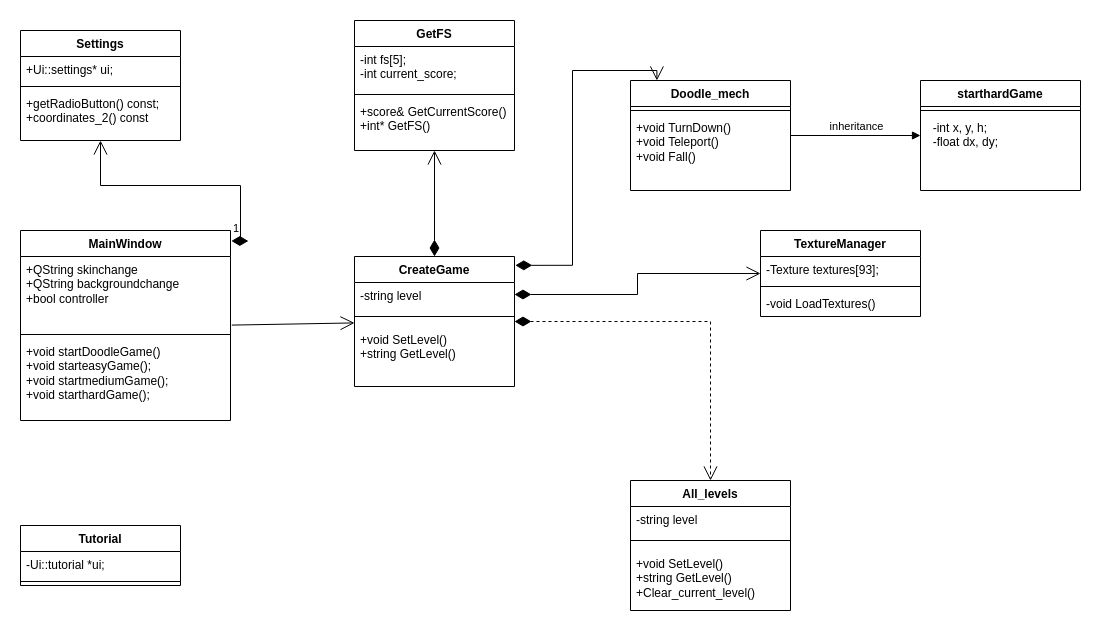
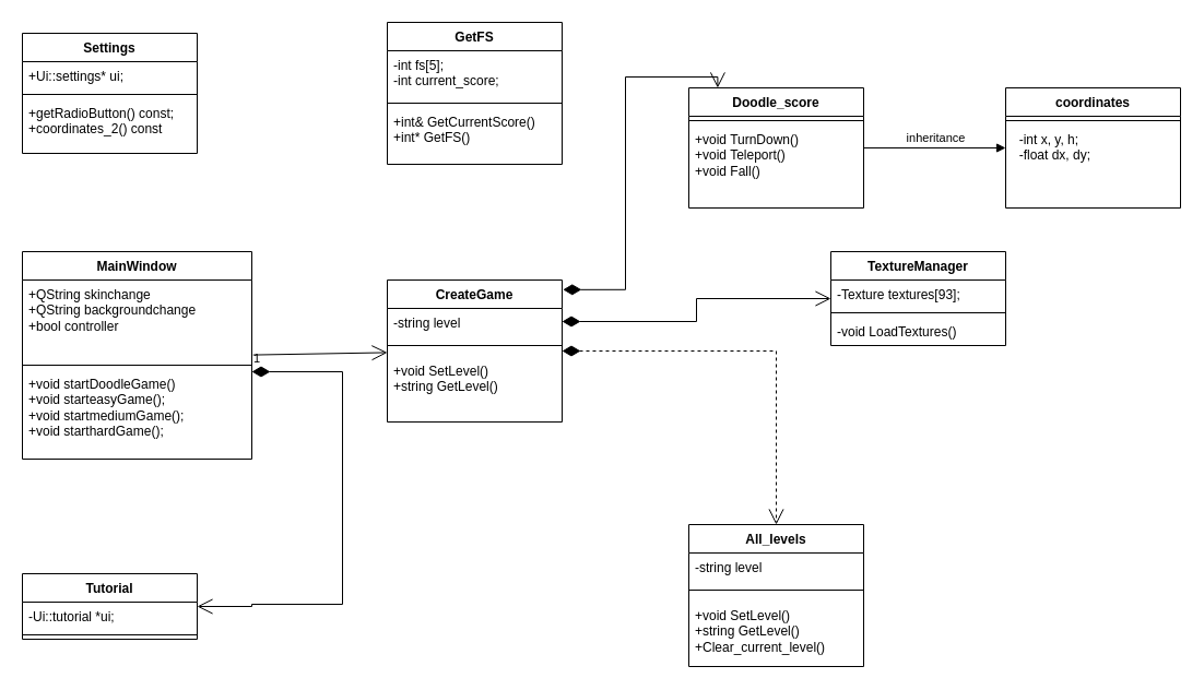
  <mxCell id="0" />
  <mxCell id="1" parent="0" />
  <mxCell id="2" value="Tutorial" style="swimlane;fontStyle=1;align=center;verticalAlign=top;childLayout=stackLayout;horizontal=1;startSize=26;horizontalStack=0;resizeParent=1;resizeParentMax=0;resizeLast=0;collapsible=1;marginBottom=0;whiteSpace=wrap;html=1;" parent="1" vertex="1"><mxGeometry y="525" width="160" height="60" as="geometry" x="20" /></mxCell>
  <mxCell id="3" value="-Ui::tutorial *ui;" style="text;strokeColor=none;fillColor=none;align=left;verticalAlign=top;spacingLeft=4;spacingRight=4;overflow=hidden;rotatable=0;points=[[0,0.5],[1,0.5]];portConstraint=eastwest;whiteSpace=wrap;html=1;" parent="2" vertex="1"><mxGeometry y="26" width="160" height="26" as="geometry" /></mxCell>
  <mxCell id="4" value="" style="line;strokeWidth=1;fillColor=none;align=left;verticalAlign=middle;spacingTop=-1;spacingLeft=3;spacingRight=3;rotatable=0;labelPosition=right;points=[];portConstraint=eastwest;strokeColor=inherit;" parent="2" vertex="1"><mxGeometry y="52" width="160" height="8" as="geometry" /></mxCell>
  <mxCell id="5" value="MainWindow" style="swimlane;fontStyle=1;align=center;verticalAlign=top;childLayout=stackLayout;horizontal=1;startSize=26;horizontalStack=0;resizeParent=1;resizeParentMax=0;resizeLast=0;collapsible=1;marginBottom=0;whiteSpace=wrap;html=1;" parent="1" vertex="1"><mxGeometry y="230" width="210" height="190" as="geometry" x="20"><mxRectangle x="174" y="210" width="110" height="30" as="alternateBounds" /></mxGeometry></mxCell>
  <mxCell id="6" value="+QString skinchange&lt;br&gt;+QString backgroundchange&lt;br&gt;+bool controller" style="text;strokeColor=none;fillColor=none;align=left;verticalAlign=top;spacingLeft=4;spacingRight=4;overflow=hidden;rotatable=0;points=[[0,0.5],[1,0.5]];portConstraint=eastwest;whiteSpace=wrap;html=1;" parent="5" vertex="1"><mxGeometry y="26" width="210" height="74" as="geometry" /></mxCell>
  <mxCell id="7" value="" style="line;strokeWidth=1;fillColor=none;align=left;verticalAlign=middle;spacingTop=-1;spacingLeft=3;spacingRight=3;rotatable=0;labelPosition=right;points=[];portConstraint=eastwest;strokeColor=inherit;" parent="5" vertex="1"><mxGeometry y="100" width="210" height="8" as="geometry" /></mxCell>
  <mxCell id="8" value="+void startDoodleGame()&lt;br&gt;+void starteasyGame();&lt;div&gt;+void startmediumGame();&lt;/div&gt;&lt;div&gt;+void starthardGame();&lt;/div&gt;" style="text;strokeColor=none;fillColor=none;align=left;verticalAlign=top;spacingLeft=4;spacingRight=4;overflow=hidden;rotatable=0;points=[[0,0.5],[1,0.5]];portConstraint=eastwest;whiteSpace=wrap;html=1;" parent="5" vertex="1"><mxGeometry y="108" width="210" height="82" as="geometry" /></mxCell>
  <mxCell id="9" value="Settings&lt;div&gt;&lt;br/&gt;&lt;/div&gt;" style="swimlane;fontStyle=1;align=center;verticalAlign=top;childLayout=stackLayout;horizontal=1;startSize=26;horizontalStack=0;resizeParent=1;resizeParentMax=0;resizeLast=0;collapsible=1;marginBottom=0;whiteSpace=wrap;html=1;" parent="1" vertex="1"><mxGeometry y="30" width="160" height="110" as="geometry" x="20" /></mxCell>
  <mxCell id="10" value="+Ui::settings* ui;" style="text;strokeColor=none;fillColor=none;align=left;verticalAlign=top;spacingLeft=4;spacingRight=4;overflow=hidden;rotatable=0;points=[[0,0.5],[1,0.5]];portConstraint=eastwest;whiteSpace=wrap;html=1;" parent="9" vertex="1"><mxGeometry y="26" width="160" height="26" as="geometry" /></mxCell>
  <mxCell id="11" value="" style="line;strokeWidth=1;fillColor=none;align=left;verticalAlign=middle;spacingTop=-1;spacingLeft=3;spacingRight=3;rotatable=0;labelPosition=right;points=[];portConstraint=eastwest;strokeColor=inherit;" parent="9" vertex="1"><mxGeometry y="52" width="160" height="8" as="geometry" /></mxCell>
  <mxCell id="12" value="+getRadioButton() const;&lt;br&gt;+coordinates_2() const" style="text;strokeColor=none;fillColor=none;align=left;verticalAlign=top;spacingLeft=4;spacingRight=4;overflow=hidden;rotatable=0;points=[[0,0.5],[1,0.5]];portConstraint=eastwest;whiteSpace=wrap;html=1;" parent="9" vertex="1"><mxGeometry y="60" width="160" height="50" as="geometry" /></mxCell>
  <mxCell id="13" value="GetFS" style="swimlane;fontStyle=1;align=center;verticalAlign=top;childLayout=stackLayout;horizontal=1;startSize=26;horizontalStack=0;resizeParent=1;resizeParentMax=0;resizeLast=0;collapsible=1;marginBottom=0;whiteSpace=wrap;html=1;" parent="1" vertex="1"><mxGeometry x="354" y="20" width="160" height="130" as="geometry" /></mxCell>
  <mxCell id="14" value="-int fs[5];&lt;br&gt;-int current_score;" style="text;strokeColor=none;fillColor=none;align=left;verticalAlign=top;spacingLeft=4;spacingRight=4;overflow=hidden;rotatable=0;points=[[0,0.5],[1,0.5]];portConstraint=eastwest;whiteSpace=wrap;html=1;" parent="13" vertex="1"><mxGeometry y="26" width="160" height="44" as="geometry" /></mxCell>
  <mxCell id="15" value="" style="line;strokeWidth=1;fillColor=none;align=left;verticalAlign=middle;spacingTop=-1;spacingLeft=3;spacingRight=3;rotatable=0;labelPosition=right;points=[];portConstraint=eastwest;strokeColor=inherit;" parent="13" vertex="1"><mxGeometry y="70" width="160" height="8" as="geometry" /></mxCell>
- <mxCell id="16" value="+score&amp;amp; GetCurrentScore()&lt;br&gt;+int* GetFS()" style="text;strokeColor=none;fillColor=none;align=left;verticalAlign=top;spacingLeft=4;spacingRight=4;overflow=hidden;rotatable=0;points=[[0,0.5],[1,0.5]];portConstraint=eastwest;whiteSpace=wrap;html=1;" parent="13" vertex="1"><mxGeometry y="78" width="160" height="52" as="geometry" /></mxCell>
+ <mxCell id="16" value="+int&amp;amp; GetCurrentScore()&lt;br&gt;+int* GetFS()" style="text;strokeColor=none;fillColor=none;align=left;verticalAlign=top;spacingLeft=4;spacingRight=4;overflow=hidden;rotatable=0;points=[[0,0.5],[1,0.5]];portConstraint=eastwest;whiteSpace=wrap;html=1;" parent="13" vertex="1"><mxGeometry y="78" width="160" height="52" as="geometry" /></mxCell>
  <mxCell id="17" value="All_levels" style="swimlane;fontStyle=1;align=center;verticalAlign=top;childLayout=stackLayout;horizontal=1;startSize=26;horizontalStack=0;resizeParent=1;resizeParentMax=0;resizeLast=0;collapsible=1;marginBottom=0;whiteSpace=wrap;html=1;" parent="1" vertex="1"><mxGeometry x="630" y="480" width="160" height="130" as="geometry" /></mxCell>
  <mxCell id="18" value="-string level" style="text;strokeColor=none;fillColor=none;align=left;verticalAlign=top;spacingLeft=4;spacingRight=4;overflow=hidden;rotatable=0;points=[[0,0.5],[1,0.5]];portConstraint=eastwest;whiteSpace=wrap;html=1;" parent="17" vertex="1"><mxGeometry y="26" width="160" height="24" as="geometry" /></mxCell>
  <mxCell id="19" value="" style="line;strokeWidth=1;fillColor=none;align=left;verticalAlign=middle;spacingTop=-1;spacingLeft=3;spacingRight=3;rotatable=0;labelPosition=right;points=[];portConstraint=eastwest;strokeColor=inherit;" parent="17" vertex="1"><mxGeometry y="50" width="160" height="20" as="geometry" /></mxCell>
  <mxCell id="20" value="+void SetLevel()&lt;br style=&quot;border-color: var(--border-color);&quot;&gt;+string GetLevel()&lt;br&gt;+Clear_current_level()" style="text;strokeColor=none;fillColor=none;align=left;verticalAlign=top;spacingLeft=4;spacingRight=4;overflow=hidden;rotatable=0;points=[[0,0.5],[1,0.5]];portConstraint=eastwest;whiteSpace=wrap;html=1;" parent="17" vertex="1"><mxGeometry y="70" width="160" height="60" as="geometry" /></mxCell>
  <mxCell id="21" value="TextureManager" style="swimlane;fontStyle=1;align=center;verticalAlign=top;childLayout=stackLayout;horizontal=1;startSize=26;horizontalStack=0;resizeParent=1;resizeParentMax=0;resizeLast=0;collapsible=1;marginBottom=0;whiteSpace=wrap;html=1;" parent="1" vertex="1"><mxGeometry x="760" y="230" width="160" height="86" as="geometry" /></mxCell>
  <mxCell id="22" value="-Texture textures[93];" style="text;strokeColor=none;fillColor=none;align=left;verticalAlign=top;spacingLeft=4;spacingRight=4;overflow=hidden;rotatable=0;points=[[0,0.5],[1,0.5]];portConstraint=eastwest;whiteSpace=wrap;html=1;" parent="21" vertex="1"><mxGeometry y="26" width="160" height="26" as="geometry" /></mxCell>
  <mxCell id="23" value="" style="line;strokeWidth=1;fillColor=none;align=left;verticalAlign=middle;spacingTop=-1;spacingLeft=3;spacingRight=3;rotatable=0;labelPosition=right;points=[];portConstraint=eastwest;strokeColor=inherit;" parent="21" vertex="1"><mxGeometry y="52" width="160" height="8" as="geometry" /></mxCell>
  <mxCell id="24" value="-void LoadTextures()" style="text;strokeColor=none;fillColor=none;align=left;verticalAlign=top;spacingLeft=4;spacingRight=4;overflow=hidden;rotatable=0;points=[[0,0.5],[1,0.5]];portConstraint=eastwest;whiteSpace=wrap;html=1;" parent="21" vertex="1"><mxGeometry y="60" width="160" height="26" as="geometry" /></mxCell>
- <mxCell id="25" value="Doodle_mech" style="swimlane;fontStyle=1;align=center;verticalAlign=top;childLayout=stackLayout;horizontal=1;startSize=26;horizontalStack=0;resizeParent=1;resizeParentMax=0;resizeLast=0;collapsible=1;marginBottom=0;whiteSpace=wrap;html=1;" parent="1" vertex="1"><mxGeometry x="630" y="80" width="160" height="110" as="geometry" /></mxCell>
+ <mxCell id="25" value="Doodle_score" style="swimlane;fontStyle=1;align=center;verticalAlign=top;childLayout=stackLayout;horizontal=1;startSize=26;horizontalStack=0;resizeParent=1;resizeParentMax=0;resizeLast=0;collapsible=1;marginBottom=0;whiteSpace=wrap;html=1;" parent="1" vertex="1"><mxGeometry x="630" y="80" width="160" height="110" as="geometry" /></mxCell>
  <mxCell id="26" value="" style="line;strokeWidth=1;fillColor=none;align=left;verticalAlign=middle;spacingTop=-1;spacingLeft=3;spacingRight=3;rotatable=0;labelPosition=right;points=[];portConstraint=eastwest;strokeColor=inherit;" parent="25" vertex="1"><mxGeometry y="26" width="160" height="8" as="geometry" /></mxCell>
  <mxCell id="27" value="+void TurnDown()&lt;br&gt;+void Teleport()&lt;br&gt;+void Fall()" style="text;strokeColor=none;fillColor=none;align=left;verticalAlign=top;spacingLeft=4;spacingRight=4;overflow=hidden;rotatable=0;points=[[0,0.5],[1,0.5]];portConstraint=eastwest;whiteSpace=wrap;html=1;" parent="25" vertex="1"><mxGeometry y="34" width="160" height="76" as="geometry" /></mxCell>
  <mxCell id="28" value="CreateGame" style="swimlane;fontStyle=1;align=center;verticalAlign=top;childLayout=stackLayout;horizontal=1;startSize=26;horizontalStack=0;resizeParent=1;resizeParentMax=0;resizeLast=0;collapsible=1;marginBottom=0;whiteSpace=wrap;html=1;" vertex="1" parent="1"><mxGeometry x="354" y="256" width="160" height="130" as="geometry" /></mxCell>
  <mxCell id="29" value="-string level" style="text;strokeColor=none;fillColor=none;align=left;verticalAlign=top;spacingLeft=4;spacingRight=4;overflow=hidden;rotatable=0;points=[[0,0.5],[1,0.5]];portConstraint=eastwest;whiteSpace=wrap;html=1;" vertex="1" parent="28"><mxGeometry y="26" width="160" height="24" as="geometry" /></mxCell>
  <mxCell id="30" value="" style="line;strokeWidth=1;fillColor=none;align=left;verticalAlign=middle;spacingTop=-1;spacingLeft=3;spacingRight=3;rotatable=0;labelPosition=right;points=[];portConstraint=eastwest;strokeColor=inherit;" vertex="1" parent="28"><mxGeometry y="50" width="160" height="20" as="geometry" /></mxCell>
  <mxCell id="31" value="+void SetLevel()&lt;br style=&quot;border-color: var(--border-color);&quot;&gt;+string GetLevel()" style="text;strokeColor=none;fillColor=none;align=left;verticalAlign=top;spacingLeft=4;spacingRight=4;overflow=hidden;rotatable=0;points=[[0,0.5],[1,0.5]];portConstraint=eastwest;whiteSpace=wrap;html=1;" vertex="1" parent="28"><mxGeometry y="70" width="160" height="60" as="geometry" /></mxCell>
- <mxCell id="32" value="" style="endArrow=open;html=1;endSize=12;startArrow=diamondThin;startSize=14;startFill=1;edgeStyle=orthogonalEdgeStyle;align=left;verticalAlign=bottom;rounded=0;" edge="1" parent="1" source="28" target="13"><mxGeometry x="-1" y="3" relative="1" as="geometry"><mxPoint x="300" y="340" as="sourcePoint" /><mxPoint x="460" y="340" as="targetPoint" /></mxGeometry></mxCell>
  <mxCell id="33" value="" style="endArrow=open;html=1;endSize=12;startArrow=diamondThin;startSize=14;startFill=1;edgeStyle=orthogonalEdgeStyle;align=left;verticalAlign=bottom;rounded=0;entryX=0.165;entryY=0;entryDx=0;entryDy=0;entryPerimeter=0;exitX=1.005;exitY=0.068;exitDx=0;exitDy=0;exitPerimeter=0;" edge="1" parent="1" source="28" target="25"><mxGeometry x="-1" y="3" relative="1" as="geometry"><mxPoint x="440" y="240" as="sourcePoint" /><mxPoint x="590" y="160" as="targetPoint" /></mxGeometry></mxCell>
  <mxCell id="34" value="" style="endArrow=open;html=1;endSize=12;startArrow=diamondThin;startSize=14;startFill=1;edgeStyle=orthogonalEdgeStyle;align=left;verticalAlign=bottom;rounded=0;exitX=1;exitY=0.5;exitDx=0;exitDy=0;" edge="1" parent="1" source="29" target="21"><mxGeometry x="-1" y="3" relative="1" as="geometry"><mxPoint x="450" y="250" as="sourcePoint" /><mxPoint x="600" y="170" as="targetPoint" /></mxGeometry></mxCell>
  <mxCell id="35" value="" style="endArrow=open;html=1;endSize=12;startArrow=diamondThin;startSize=14;startFill=1;edgeStyle=orthogonalEdgeStyle;align=left;verticalAlign=bottom;rounded=0;exitX=1;exitY=0.5;exitDx=0;exitDy=0;dashed=1;" edge="1" parent="1" source="28" target="17"><mxGeometry x="-1" y="3" relative="1" as="geometry"><mxPoint x="530" y="280" as="sourcePoint" /><mxPoint x="610" y="180" as="targetPoint" /></mxGeometry></mxCell>
- <mxCell id="36" value="1" style="endArrow=open;html=1;endSize=12;startArrow=diamondThin;startSize=14;startFill=1;edgeStyle=orthogonalEdgeStyle;align=left;verticalAlign=bottom;rounded=0;exitX=1.004;exitY=0.055;exitDx=0;exitDy=0;exitPerimeter=0;" edge="1" parent="1" source="5" target="9"><mxGeometry x="-1" y="3" relative="1" as="geometry"><mxPoint x="300" y="240" as="sourcePoint" /><mxPoint x="460" y="240" as="targetPoint" /><Array as="points"><mxPoint x="240" y="241" /><mxPoint x="240" y="185" /><mxPoint x="100" y="185" /></Array></mxGeometry></mxCell>
+ <mxCell id="37" value="1" style="endArrow=open;html=1;endSize=12;startArrow=diamondThin;startSize=14;startFill=1;edgeStyle=orthogonalEdgeStyle;align=left;verticalAlign=bottom;rounded=0;" edge="1" parent="1" source="5" target="2"><mxGeometry x="-1" y="3" relative="1" as="geometry"><mxPoint x="250" y="340" as="sourcePoint" /><mxPoint x="230" y="607.15" as="targetPoint" /><Array as="points"><mxPoint x="313" y="340" /><mxPoint x="313" y="553" /><mxPoint x="230" y="553" /><mxPoint x="230" y="555" /></Array></mxGeometry></mxCell>
  <mxCell id="38" value="" style="endArrow=open;endFill=1;endSize=12;html=1;rounded=0;exitX=1.006;exitY=0.927;exitDx=0;exitDy=0;exitPerimeter=0;" edge="1" parent="1" source="6" target="28"><mxGeometry width="160" relative="1" as="geometry"><mxPoint x="260" y="330" as="sourcePoint" /><mxPoint x="420" y="330" as="targetPoint" /></mxGeometry></mxCell>
  <mxCell id="39" value="inheritance" style="html=1;verticalAlign=bottom;endArrow=block;curved=0;rounded=0;" edge="1" parent="1" source="25" target="40"><mxGeometry x="0.01" width="80" relative="1" as="geometry"><mxPoint x="300" y="330" as="sourcePoint" /><mxPoint x="380" y="330" as="targetPoint" /><mxPoint as="offset" /></mxGeometry></mxCell>
- <mxCell id="40" value="starthardGame" style="swimlane;fontStyle=1;align=center;verticalAlign=top;childLayout=stackLayout;horizontal=1;startSize=26;horizontalStack=0;resizeParent=1;resizeParentMax=0;resizeLast=0;collapsible=1;marginBottom=0;whiteSpace=wrap;html=1;" vertex="1" parent="1"><mxGeometry x="920" y="80" width="160" height="110" as="geometry" /></mxCell>
+ <mxCell id="40" value="coordinates" style="swimlane;fontStyle=1;align=center;verticalAlign=top;childLayout=stackLayout;horizontal=1;startSize=26;horizontalStack=0;resizeParent=1;resizeParentMax=0;resizeLast=0;collapsible=1;marginBottom=0;whiteSpace=wrap;html=1;" vertex="1" parent="1"><mxGeometry x="920" y="80" width="160" height="110" as="geometry" /></mxCell>
  <mxCell id="41" value="" style="line;strokeWidth=1;fillColor=none;align=left;verticalAlign=middle;spacingTop=-1;spacingLeft=3;spacingRight=3;rotatable=0;labelPosition=right;points=[];portConstraint=eastwest;strokeColor=inherit;" vertex="1" parent="40"><mxGeometry y="26" width="160" height="8" as="geometry" /></mxCell>
  <mxCell id="42" value="&lt;div&gt;&amp;nbsp; -int x, y, h;&lt;/div&gt;&lt;div&gt;&amp;nbsp; -float dx, dy;&lt;/div&gt;" style="text;strokeColor=none;fillColor=none;align=left;verticalAlign=top;spacingLeft=4;spacingRight=4;overflow=hidden;rotatable=0;points=[[0,0.5],[1,0.5]];portConstraint=eastwest;whiteSpace=wrap;html=1;" vertex="1" parent="40"><mxGeometry y="34" width="160" height="76" as="geometry" /></mxCell>
